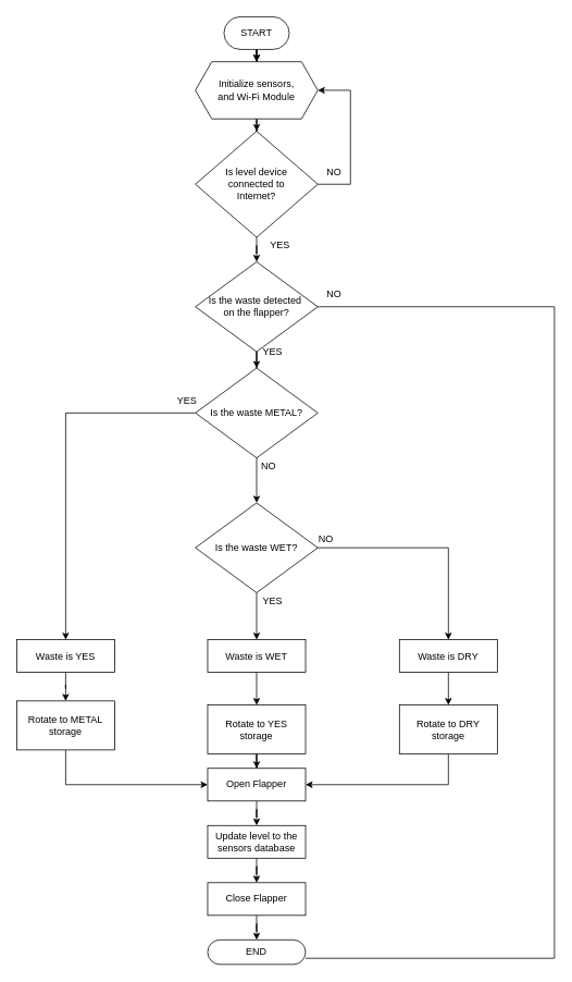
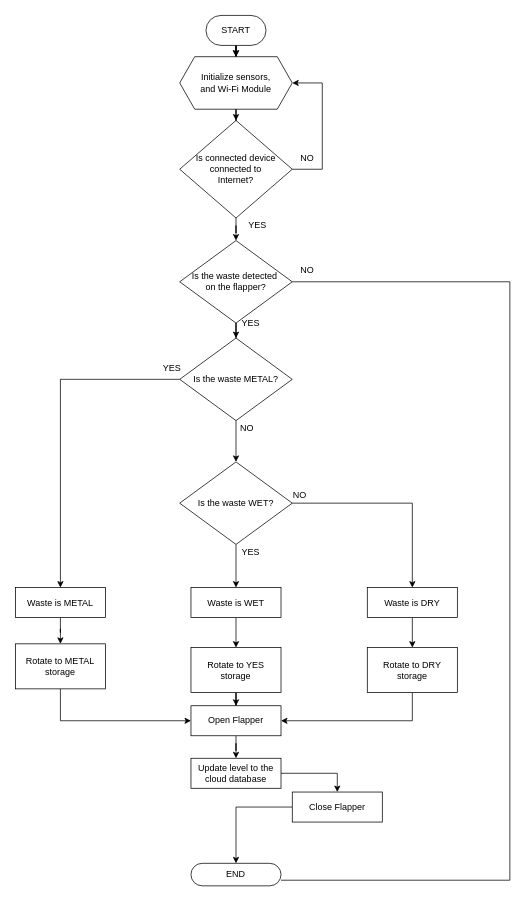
  <mxCell id="0" />
  <mxCell id="1" parent="0" />
  <mxCell id="2" value="" style="edgeStyle=orthogonalEdgeStyle;rounded=0;orthogonalLoop=1;jettySize=auto;html=1;" edge="1" parent="1" source="4" target="6"><mxGeometry relative="1" as="geometry" /></mxCell>
  <mxCell id="3" value="" style="edgeStyle=orthogonalEdgeStyle;rounded=0;orthogonalLoop=1;jettySize=auto;html=1;" edge="1" parent="1" source="4" target="6"><mxGeometry relative="1" as="geometry" /></mxCell>
  <mxCell id="4" value="START" style="rounded=1;whiteSpace=wrap;html=1;arcSize=50;" vertex="1" parent="1"><mxGeometry x="274" width="80" height="40" as="geometry" y="20" /></mxCell>
  <mxCell id="5" value="" style="edgeStyle=orthogonalEdgeStyle;rounded=0;orthogonalLoop=1;jettySize=auto;html=1;" edge="1" parent="1" source="6" target="9"><mxGeometry relative="1" as="geometry" /></mxCell>
  <mxCell id="6" value="Initialize sensors, &lt;br&gt;and Wi-Fi Module" style="shape=hexagon;perimeter=hexagonPerimeter2;whiteSpace=wrap;html=1;fixedSize=1;" vertex="1" parent="1"><mxGeometry x="239" y="75" width="150" height="70" as="geometry" /></mxCell>
  <mxCell id="7" style="edgeStyle=orthogonalEdgeStyle;rounded=0;orthogonalLoop=1;jettySize=auto;html=1;entryX=1;entryY=0.5;entryDx=0;entryDy=0;" edge="1" parent="1" source="9" target="6"><mxGeometry relative="1" as="geometry"><Array as="points"><mxPoint x="429" y="225" /><mxPoint x="429" y="110" /></Array></mxGeometry></mxCell>
  <mxCell id="8" value="" style="edgeStyle=orthogonalEdgeStyle;rounded=0;orthogonalLoop=1;jettySize=auto;html=1;" edge="1" parent="1" source="9" target="12"><mxGeometry relative="1" as="geometry" /></mxCell>
- <mxCell id="9" value="Is level device&lt;br&gt;connected to&lt;br&gt;Internet?" style="rhombus;whiteSpace=wrap;html=1;" vertex="1" parent="1"><mxGeometry x="239" y="160" width="150" height="130" as="geometry" /></mxCell>
+ <mxCell id="9" value="Is connected device&lt;br&gt;connected to&lt;br&gt;Internet?" style="rhombus;whiteSpace=wrap;html=1;" vertex="1" parent="1"><mxGeometry x="239" y="160" width="150" height="130" as="geometry" /></mxCell>
  <mxCell id="10" value="" style="edgeStyle=orthogonalEdgeStyle;rounded=0;orthogonalLoop=1;jettySize=auto;html=1;" edge="1" parent="1" source="12" target="15"><mxGeometry relative="1" as="geometry" /></mxCell>
  <mxCell id="11" style="edgeStyle=orthogonalEdgeStyle;rounded=0;orthogonalLoop=1;jettySize=auto;html=1;entryX=1;entryY=0.75;entryDx=0;entryDy=0;endArrow=none;" edge="1" parent="1" source="12" target="26"><mxGeometry relative="1" as="geometry"><mxPoint x="679" y="1190" as="targetPoint" /><Array as="points"><mxPoint x="679" y="375" /><mxPoint x="679" y="1173" /></Array></mxGeometry></mxCell>
  <mxCell id="12" value="Is the waste detected&amp;nbsp;&lt;br&gt;on the flapper?" style="rhombus;whiteSpace=wrap;html=1;" vertex="1" parent="1"><mxGeometry x="239" y="320" width="150" height="110" as="geometry" /></mxCell>
  <mxCell id="13" value="" style="edgeStyle=orthogonalEdgeStyle;rounded=0;orthogonalLoop=1;jettySize=auto;html=1;" edge="1" parent="1" source="15" target="18"><mxGeometry relative="1" as="geometry" /></mxCell>
  <mxCell id="14" style="edgeStyle=orthogonalEdgeStyle;rounded=0;orthogonalLoop=1;jettySize=auto;html=1;entryX=0.5;entryY=0;entryDx=0;entryDy=0;" edge="1" parent="1" source="15" target="28"><mxGeometry relative="1" as="geometry" /></mxCell>
  <mxCell id="15" value="Is the waste METAL?" style="rhombus;whiteSpace=wrap;html=1;" vertex="1" parent="1"><mxGeometry x="239" y="450" width="150" height="110" as="geometry" /></mxCell>
  <mxCell id="16" value="" style="edgeStyle=orthogonalEdgeStyle;rounded=0;orthogonalLoop=1;jettySize=auto;html=1;" edge="1" parent="1" source="18" target="32"><mxGeometry relative="1" as="geometry" /></mxCell>
  <mxCell id="17" style="edgeStyle=orthogonalEdgeStyle;rounded=0;orthogonalLoop=1;jettySize=auto;html=1;" edge="1" parent="1" source="18" target="22"><mxGeometry relative="1" as="geometry" /></mxCell>
  <mxCell id="18" value="Is the waste WET?" style="rhombus;whiteSpace=wrap;html=1;" vertex="1" parent="1"><mxGeometry x="239" y="615" width="150" height="110" as="geometry" /></mxCell>
  <mxCell id="19" value="NO" style="text;html=1;strokeColor=none;fillColor=none;align=center;verticalAlign=middle;whiteSpace=wrap;rounded=0;" vertex="1" parent="1"><mxGeometry x="309" y="560" width="40" height="20" as="geometry" /></mxCell>
  <mxCell id="20" value="YES" style="text;html=1;strokeColor=none;fillColor=none;align=center;verticalAlign=middle;whiteSpace=wrap;rounded=0;" vertex="1" parent="1"><mxGeometry x="314" y="420" width="40" height="20" as="geometry" /></mxCell>
  <mxCell id="21" value="" style="edgeStyle=orthogonalEdgeStyle;rounded=0;orthogonalLoop=1;jettySize=auto;html=1;" edge="1" parent="1" source="22" target="25"><mxGeometry relative="1" as="geometry" /></mxCell>
  <mxCell id="22" value="Waste is DRY" style="rounded=0;whiteSpace=wrap;html=1;" vertex="1" parent="1"><mxGeometry x="489" y="782.5" width="120" height="40" as="geometry" /></mxCell>
  <mxCell id="23" value="NO" style="text;html=1;strokeColor=none;fillColor=none;align=center;verticalAlign=middle;whiteSpace=wrap;rounded=0;" vertex="1" parent="1"><mxGeometry x="379" y="650" width="40" height="20" as="geometry" /></mxCell>
  <mxCell id="24" style="edgeStyle=orthogonalEdgeStyle;rounded=0;orthogonalLoop=1;jettySize=auto;html=1;entryX=1;entryY=0.5;entryDx=0;entryDy=0;" edge="1" parent="1" source="25" target="36"><mxGeometry relative="1" as="geometry"><Array as="points"><mxPoint x="549" y="960" /></Array></mxGeometry></mxCell>
  <mxCell id="25" value="Rotate to DRY storage" style="rounded=0;whiteSpace=wrap;html=1;" vertex="1" parent="1"><mxGeometry x="489" y="862.5" width="120" height="60" as="geometry" /></mxCell>
  <mxCell id="26" value="END" style="rounded=1;whiteSpace=wrap;html=1;arcSize=50;" vertex="1" parent="1"><mxGeometry x="254" y="1150" width="120" height="30" as="geometry" /></mxCell>
  <mxCell id="27" value="" style="edgeStyle=orthogonalEdgeStyle;rounded=0;orthogonalLoop=1;jettySize=auto;html=1;" edge="1" parent="1" source="28" target="30"><mxGeometry relative="1" as="geometry" /></mxCell>
- <mxCell id="28" value="Waste is YES" style="rounded=0;whiteSpace=wrap;html=1;" vertex="1" parent="1"><mxGeometry x="20" y="782.5" width="120" height="40" as="geometry" /></mxCell>
+ <mxCell id="28" value="Waste is METAL" style="rounded=0;whiteSpace=wrap;html=1;" vertex="1" parent="1"><mxGeometry x="20" y="782.5" width="120" height="40" as="geometry" /></mxCell>
  <mxCell id="29" style="edgeStyle=orthogonalEdgeStyle;rounded=0;orthogonalLoop=1;jettySize=auto;html=1;entryX=0;entryY=0.5;entryDx=0;entryDy=0;" edge="1" parent="1" source="30" target="36"><mxGeometry relative="1" as="geometry"><Array as="points"><mxPoint x="80" y="960" /></Array></mxGeometry></mxCell>
  <mxCell id="30" value="Rotate to METAL storage" style="rounded=0;whiteSpace=wrap;html=1;" vertex="1" parent="1"><mxGeometry x="20" y="857.5" width="120" height="60" as="geometry" /></mxCell>
  <mxCell id="31" value="" style="edgeStyle=orthogonalEdgeStyle;rounded=0;orthogonalLoop=1;jettySize=auto;html=1;" edge="1" parent="1" source="32" target="34"><mxGeometry relative="1" as="geometry" /></mxCell>
  <mxCell id="32" value="Waste is WET" style="rounded=0;whiteSpace=wrap;html=1;" vertex="1" parent="1"><mxGeometry x="254" y="782.5" width="120" height="40" as="geometry" /></mxCell>
  <mxCell id="33" value="" style="edgeStyle=orthogonalEdgeStyle;rounded=0;orthogonalLoop=1;jettySize=auto;html=1;" edge="1" parent="1" source="34" target="36"><mxGeometry relative="1" as="geometry" /></mxCell>
  <mxCell id="34" value="Rotate to YES storage" style="rounded=0;whiteSpace=wrap;html=1;" vertex="1" parent="1"><mxGeometry x="254" y="862.5" width="120" height="60" as="geometry" /></mxCell>
  <mxCell id="35" value="" style="edgeStyle=orthogonalEdgeStyle;rounded=0;orthogonalLoop=1;jettySize=auto;html=1;" edge="1" parent="1" source="36" target="38"><mxGeometry relative="1" as="geometry" /></mxCell>
  <mxCell id="36" value="Open Flapper" style="rounded=0;whiteSpace=wrap;html=1;" vertex="1" parent="1"><mxGeometry x="254" y="940" width="120" height="40" as="geometry" /></mxCell>
  <mxCell id="37" value="" style="edgeStyle=orthogonalEdgeStyle;rounded=0;orthogonalLoop=1;jettySize=auto;html=1;" edge="1" parent="1" source="38" target="40"><mxGeometry relative="1" as="geometry" /></mxCell>
- <mxCell id="38" value="Update level to the sensors database" style="rounded=0;whiteSpace=wrap;html=1;" vertex="1" parent="1"><mxGeometry x="254" y="1010" width="120" height="40" as="geometry" /></mxCell>
+ <mxCell id="38" value="Update level to the cloud database" style="rounded=0;whiteSpace=wrap;html=1;" vertex="1" parent="1"><mxGeometry x="254" y="1010" width="120" height="40" as="geometry" /></mxCell>
  <mxCell id="39" value="" style="edgeStyle=orthogonalEdgeStyle;rounded=0;orthogonalLoop=1;jettySize=auto;html=1;" edge="1" parent="1" source="40" target="26"><mxGeometry relative="1" as="geometry" /></mxCell>
- <mxCell id="40" value="Close Flapper" style="rounded=0;whiteSpace=wrap;html=1;" vertex="1" parent="1"><mxGeometry x="254" y="1080" width="120" height="40" as="geometry" /></mxCell>
+ <mxCell id="40" value="Close Flapper" style="rounded=0;whiteSpace=wrap;html=1;" vertex="1" parent="1"><mxGeometry x="389" y="1055" width="120" height="40" as="geometry" /></mxCell>
  <mxCell id="41" value="YES" style="text;html=1;strokeColor=none;fillColor=none;align=center;verticalAlign=middle;whiteSpace=wrap;rounded=0;" vertex="1" parent="1"><mxGeometry x="209" y="480" width="40" height="20" as="geometry" /></mxCell>
  <mxCell id="42" value="YES" style="text;html=1;strokeColor=none;fillColor=none;align=center;verticalAlign=middle;whiteSpace=wrap;rounded=0;" vertex="1" parent="1"><mxGeometry x="314" y="725" width="40" height="20" as="geometry" /></mxCell>
  <mxCell id="43" value="NO" style="text;html=1;strokeColor=none;fillColor=none;align=center;verticalAlign=middle;whiteSpace=wrap;rounded=0;" vertex="1" parent="1"><mxGeometry x="389" y="350" width="40" height="20" as="geometry" /></mxCell>
  <mxCell id="44" value="NO" style="text;html=1;strokeColor=none;fillColor=none;align=center;verticalAlign=middle;whiteSpace=wrap;rounded=0;" vertex="1" parent="1"><mxGeometry x="389" y="200" width="40" height="20" as="geometry" /></mxCell>
  <mxCell id="45" value="YES" style="text;html=1;strokeColor=none;fillColor=none;align=center;verticalAlign=middle;whiteSpace=wrap;rounded=0;" vertex="1" parent="1"><mxGeometry x="323" y="290" width="40" height="20" as="geometry" /></mxCell>
